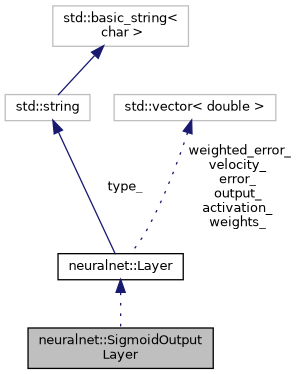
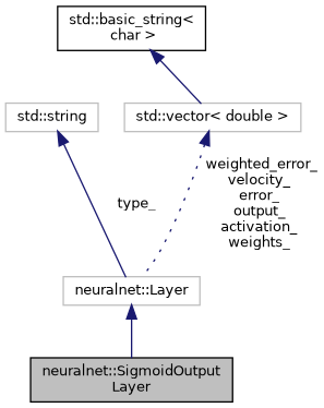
  digraph {
    node [color=grey75 fillcolor=white fontname=Helvetica fontsize=10 shape=record style=filled]
    edge [color=midnightblue dir=back fontname=Helvetica fontsize=10 labelfontname=Helvetica labelfontsize=10 style=dotted]
    n1 [color=black fillcolor=grey75 fontcolor=black height=0.2 label="neuralnet::SigmoidOutput\lLayer" width=0.4]
-   n2 [color=black height=0.2 label="neuralnet::Layer" width=0.4]
+   n2 [height=0.2 label="neuralnet::Layer" width=0.4]
    n3 [height=0.2 label="std::string" width=0.4]
-   n4 [height=0.2 label="std::basic_string\<\l char \>" width=0.4]
+   n4 [color=black height=0.2 label="std::basic_string\<\l char \>" width=0.4]
    n5 [height=0.2 label="std::vector\< double \>" width=0.4]
-   n2 -> n1
+   n2 -> n1 [style=solid]
    n3 -> n2 [label=" type_" style=solid]
-   n4 -> n3 [style=solid]
+   n4 -> n5 [style=solid]
    n5 -> n2 [label=" weighted_error_\nvelocity_\nerror_\noutput_\nactivation_\nweights_"]
  }
